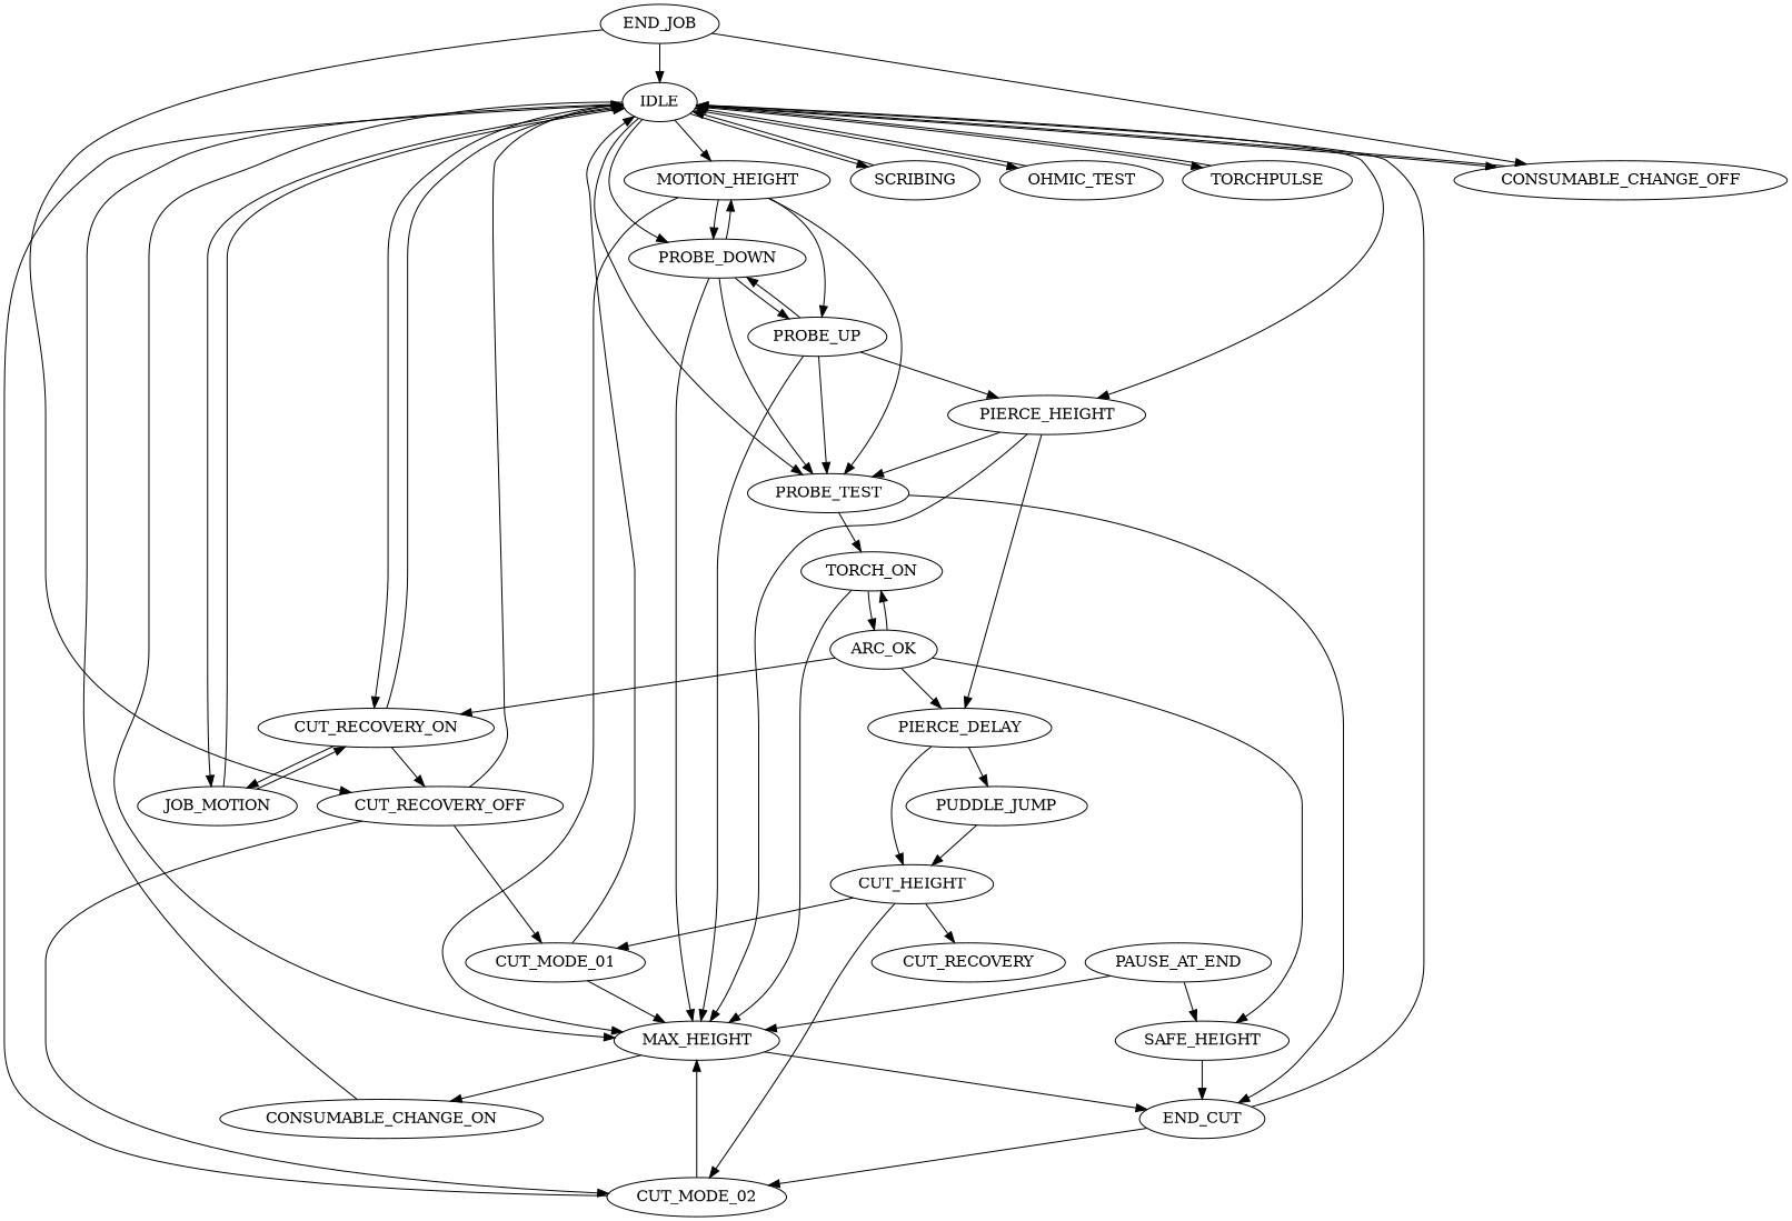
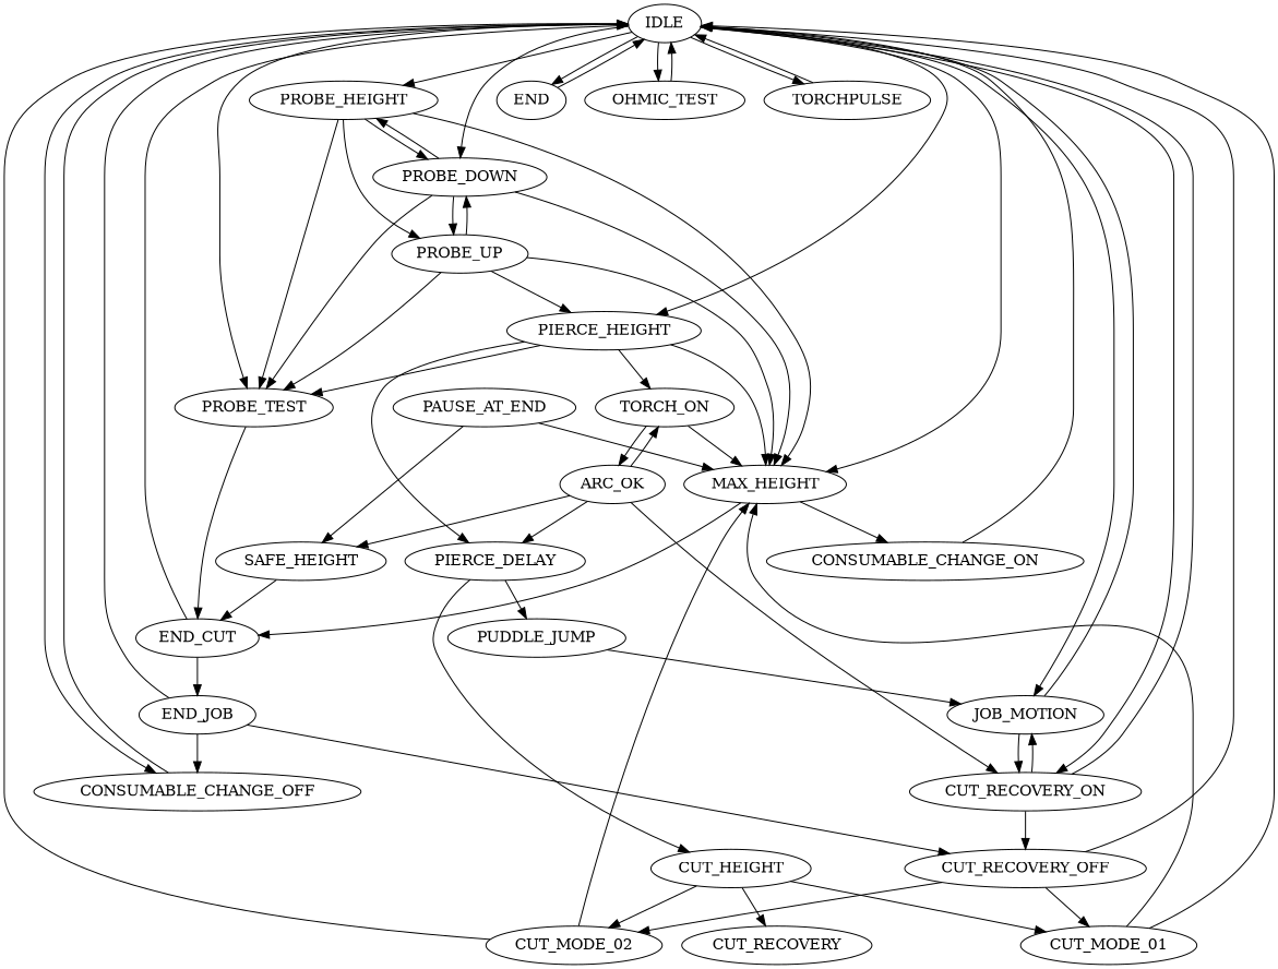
  digraph {
    IDLE
-   PROBE_HEIGHT [label=MOTION_HEIGHT]
+   PROBE_HEIGHT
    PIERCE_HEIGHT
    n4 [label=JOB_MOTION]
    MAX_HEIGHT
    CONSUMABLE_CHANGE_OFF
    CUT_RECOVERY_ON
    PROBE_TEST
-   SCRIBING
+   SCRIBING [label=END]
    OHMIC_TEST
    TORCHPULSE
    PROBE_DOWN
    PROBE_UP
    PIERCE_DELAY
    TORCH_ON
    END_CUT
    CONSUMABLE_CHANGE_ON
    CUT_RECOVERY_OFF
    CUT_HEIGHT
    PUDDLE_JUMP
    ARC_OK
    END_JOB
    CUT_MODE_01
    CUT_MODE_02
    CUT_RECOVERY
    SAFE_HEIGHT
    PAUSE_AT_END
    IDLE -> PROBE_HEIGHT
    IDLE -> PIERCE_HEIGHT
    IDLE -> n4
    IDLE -> MAX_HEIGHT
    IDLE -> CONSUMABLE_CHANGE_OFF
    IDLE -> CUT_RECOVERY_ON
    IDLE -> PROBE_TEST
    IDLE -> SCRIBING
    IDLE -> OHMIC_TEST
    IDLE -> TORCHPULSE
    IDLE -> PROBE_DOWN
    PROBE_HEIGHT -> MAX_HEIGHT
    PROBE_HEIGHT -> PROBE_TEST
    PROBE_HEIGHT -> PROBE_DOWN
    PROBE_HEIGHT -> PROBE_UP
    PIERCE_HEIGHT -> MAX_HEIGHT
    PIERCE_HEIGHT -> PROBE_TEST
    PIERCE_HEIGHT -> PIERCE_DELAY
-   PROBE_TEST -> TORCH_ON
+   PIERCE_HEIGHT -> TORCH_ON
    n4 -> IDLE
    n4 -> CUT_RECOVERY_ON
    MAX_HEIGHT -> END_CUT
    MAX_HEIGHT -> CONSUMABLE_CHANGE_ON
    CONSUMABLE_CHANGE_OFF -> IDLE
    CUT_RECOVERY_ON -> IDLE
    CUT_RECOVERY_ON -> n4
    CUT_RECOVERY_ON -> CUT_RECOVERY_OFF
    PROBE_TEST -> END_CUT
    SCRIBING -> IDLE
    OHMIC_TEST -> IDLE
    TORCHPULSE -> IDLE
    PROBE_DOWN -> PROBE_HEIGHT
    PROBE_DOWN -> MAX_HEIGHT
    PROBE_DOWN -> PROBE_TEST
    PROBE_DOWN -> PROBE_UP
    PROBE_UP -> PIERCE_HEIGHT
    PROBE_UP -> MAX_HEIGHT
    PROBE_UP -> PROBE_TEST
    PROBE_UP -> PROBE_DOWN
    PIERCE_DELAY -> CUT_HEIGHT
    PIERCE_DELAY -> PUDDLE_JUMP
    TORCH_ON -> MAX_HEIGHT
    TORCH_ON -> ARC_OK
    END_CUT -> IDLE
-   END_CUT -> CUT_MODE_02
+   END_CUT -> END_JOB
    CONSUMABLE_CHANGE_ON -> IDLE
    CUT_RECOVERY_OFF -> IDLE
    CUT_RECOVERY_OFF -> CUT_MODE_01
    CUT_RECOVERY_OFF -> CUT_MODE_02
    CUT_HEIGHT -> CUT_MODE_01
    CUT_HEIGHT -> CUT_MODE_02
    CUT_HEIGHT -> CUT_RECOVERY
-   PUDDLE_JUMP -> CUT_HEIGHT
+   PUDDLE_JUMP -> n4
    ARC_OK -> CUT_RECOVERY_ON
    ARC_OK -> PIERCE_DELAY
    ARC_OK -> TORCH_ON
    ARC_OK -> SAFE_HEIGHT
    END_JOB -> IDLE
    END_JOB -> CONSUMABLE_CHANGE_OFF
    END_JOB -> CUT_RECOVERY_OFF
    CUT_MODE_01 -> IDLE
    CUT_MODE_01 -> MAX_HEIGHT
    CUT_MODE_02 -> IDLE
    CUT_MODE_02 -> MAX_HEIGHT
    SAFE_HEIGHT -> END_CUT
    PAUSE_AT_END -> MAX_HEIGHT
    PAUSE_AT_END -> SAFE_HEIGHT
  }
